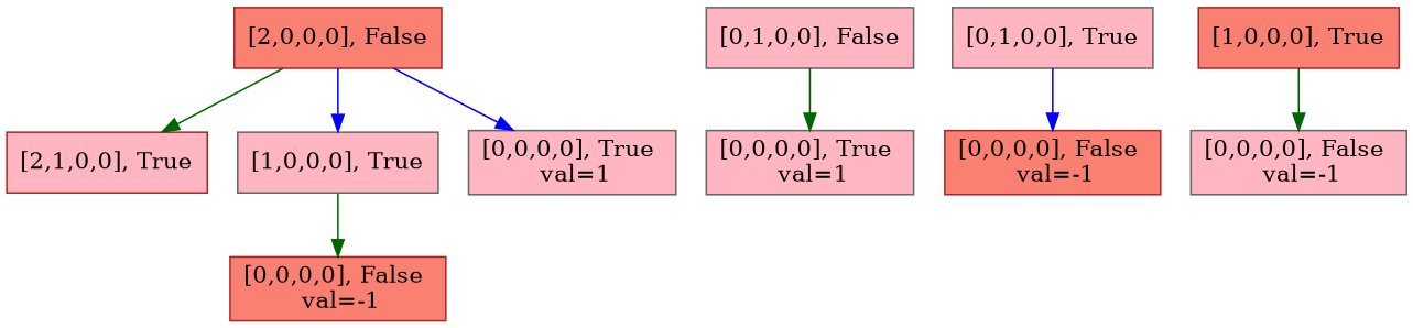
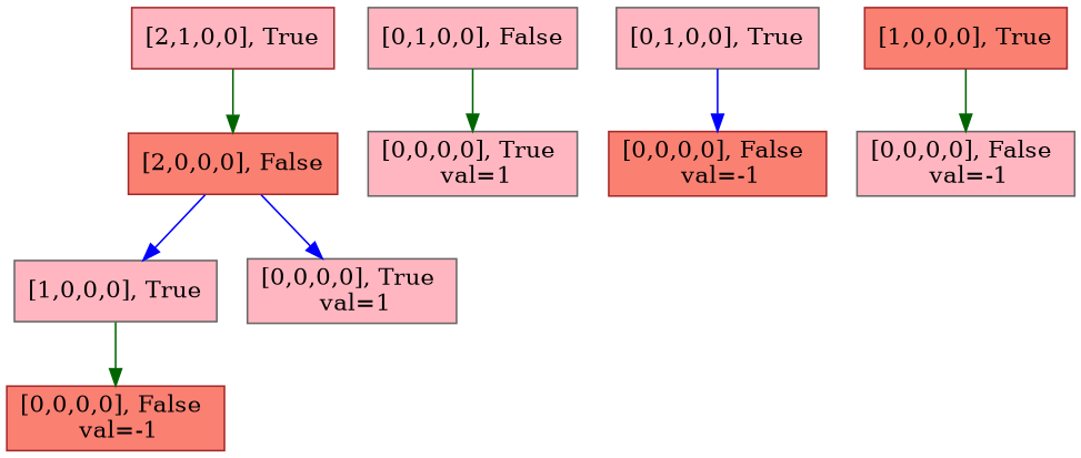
  digraph {
    node [color=gray40 fillcolor=lightpink shape=record style=filled]
    edge [color=darkgreen]
    n1 [color=brown label="[2,1,0,0], True"]
    n2 [color=brown fillcolor=salmon label="[2,0,0,0], False"]
    n3 [label="[0,1,0,0], False"]
    n4 [label="[0,0,0,0], True \n val=1"]
    n5 [label="[1,0,0,0], True"]
    n6 [label="[0,0,0,0], True \n val=1"]
    n7 [label="[0,1,0,0], True"]
    n8 [color=brown fillcolor=salmon label="[0,0,0,0], False \n val=-1"]
    n9 [color=brown fillcolor=salmon label="[1,0,0,0], True"]
    n10 [label="[0,0,0,0], False \n val=-1"]
    n11 [color=brown fillcolor=salmon label="[0,0,0,0], False \n val=-1"]
-   n2 -> n1
+   n1 -> n2
    n2 -> n5 [color=blue]
    n2 -> n6 [color=blue]
    n3 -> n4
    n5 -> n11
    n7 -> n8 [color=blue]
    n9 -> n10
  }
